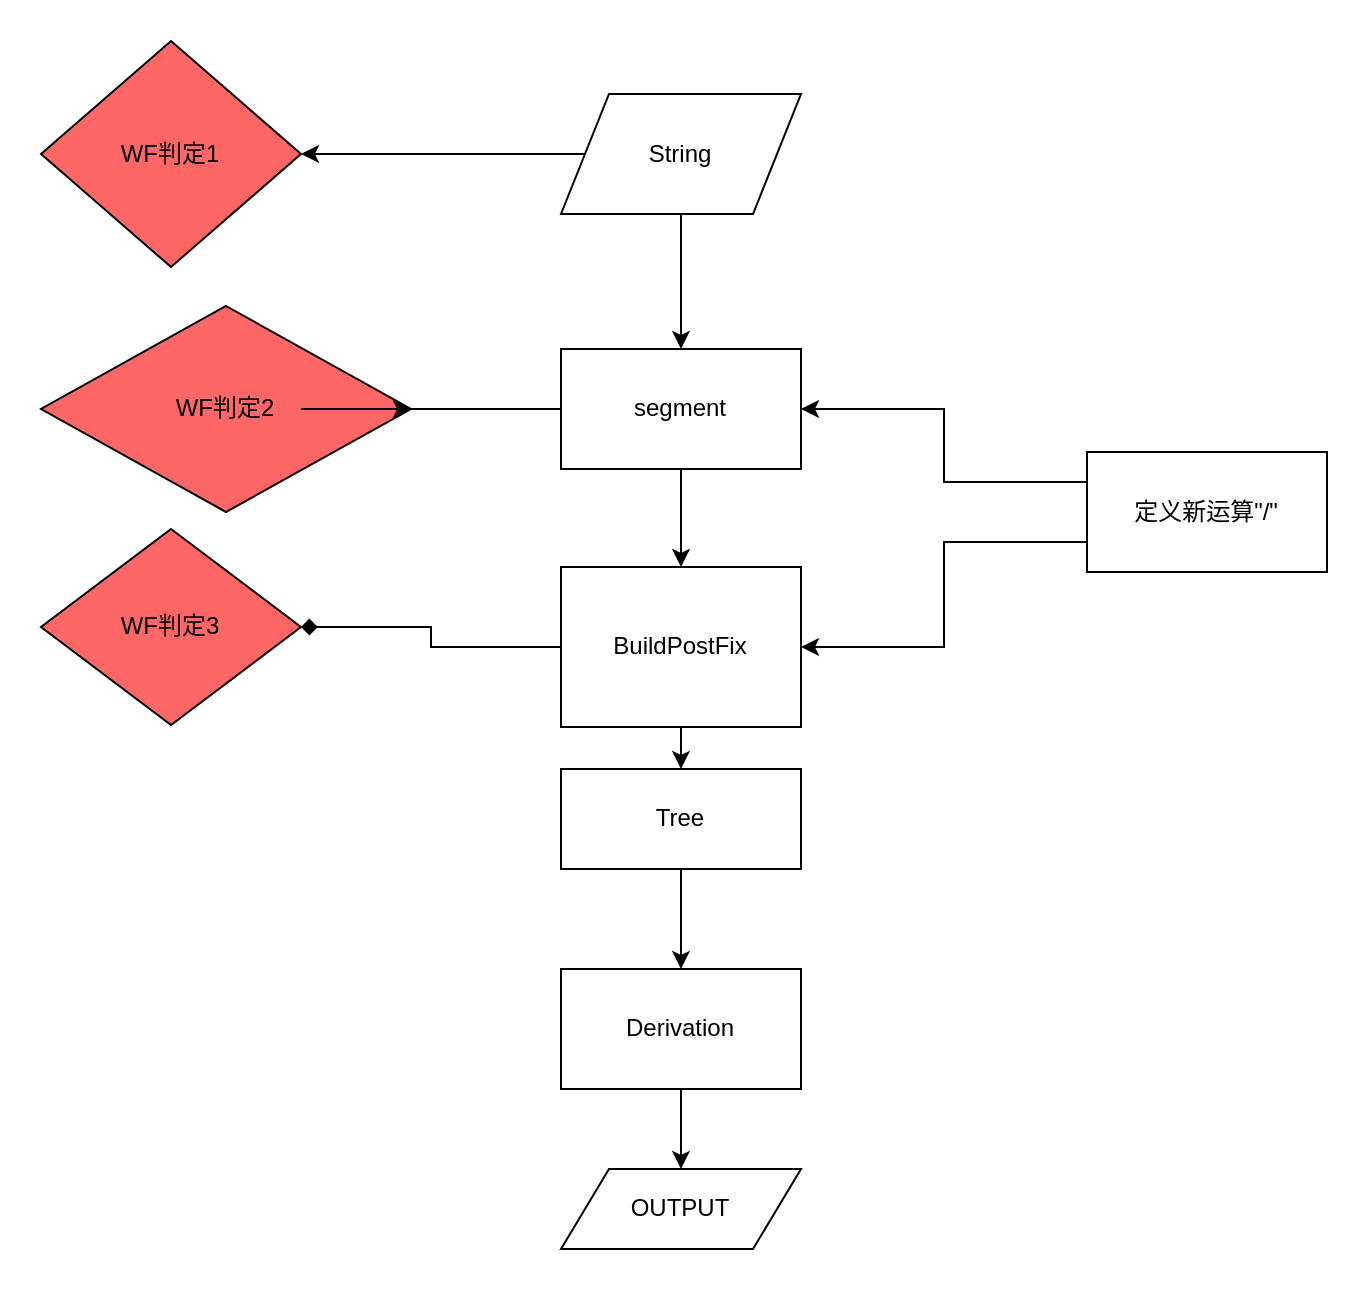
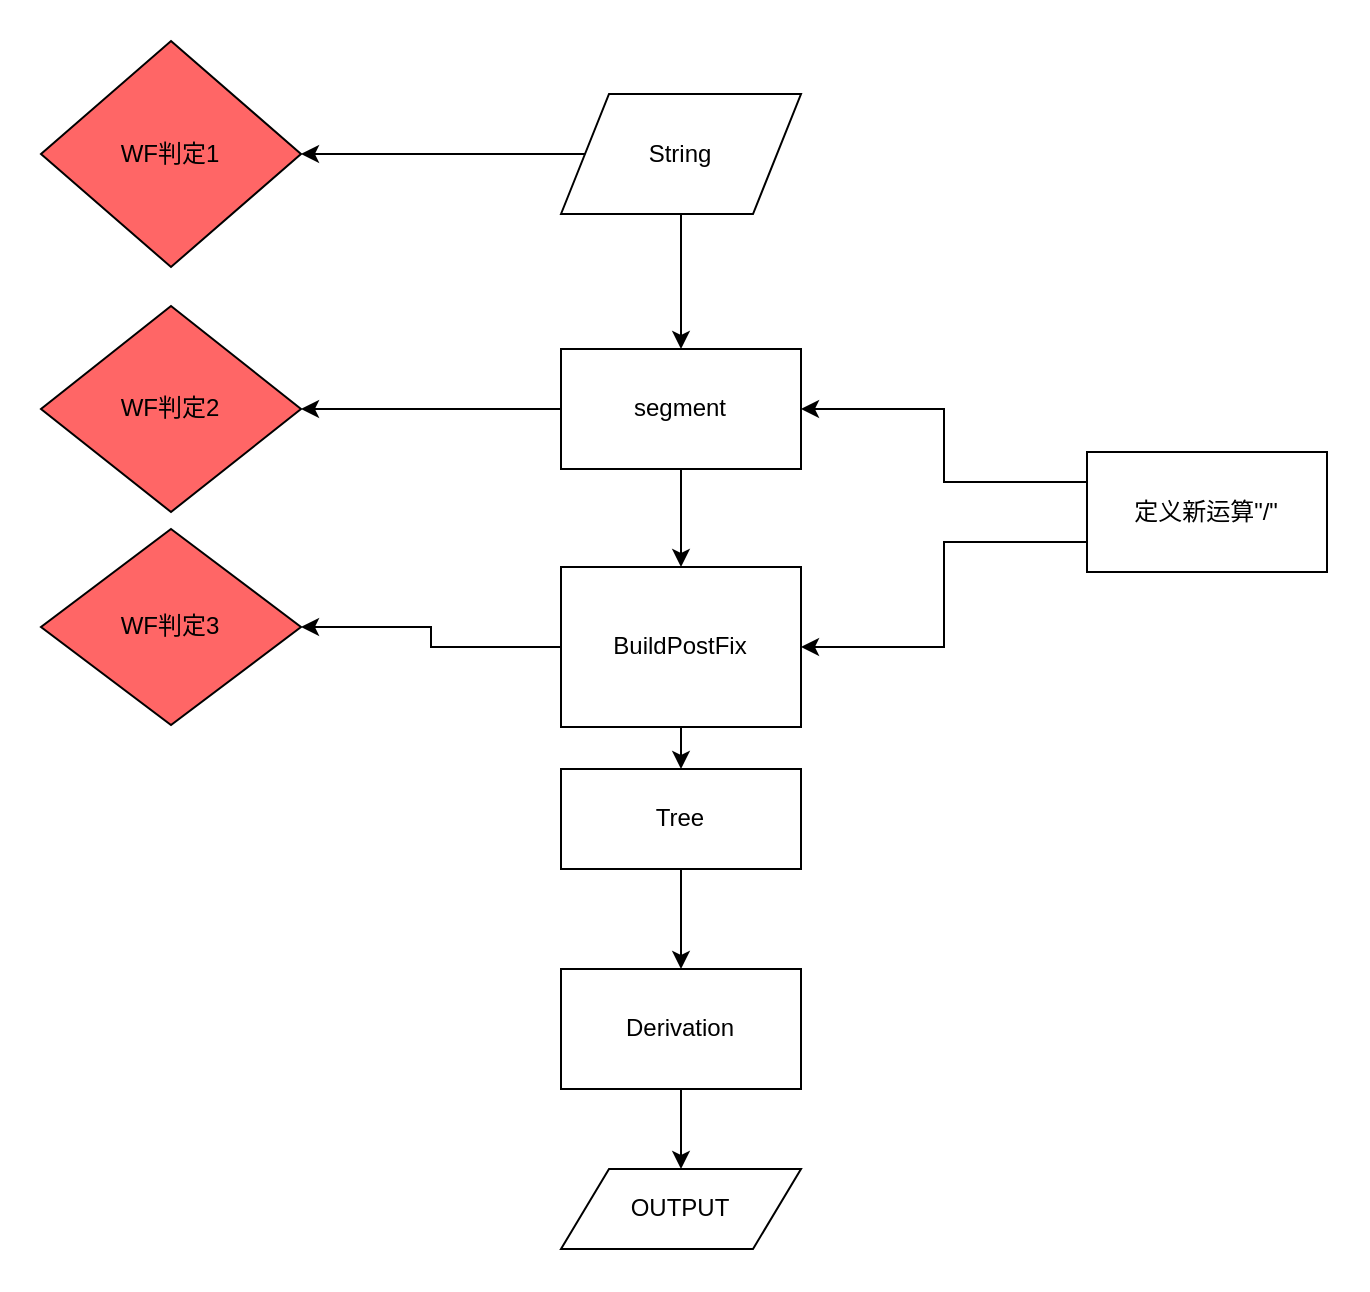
  <mxCell id="0" />
  <mxCell id="1" parent="0" />
  <mxCell id="2" value="WF判定1" style="rhombus;whiteSpace=wrap;html=1;fillColor=#FF6666;" vertex="1" parent="1"><mxGeometry x="20" y="20" width="130" height="113" as="geometry" /></mxCell>
- <mxCell id="3" value="WF判定2" style="rhombus;whiteSpace=wrap;html=1;fillColor=#FF6666;" vertex="1" parent="1"><mxGeometry x="20" y="152.5" width="185" height="103" as="geometry" /></mxCell>
+ <mxCell id="3" value="WF判定2" style="rhombus;whiteSpace=wrap;html=1;fillColor=#FF6666;" vertex="1" parent="1"><mxGeometry x="20" y="152.5" width="130" height="103" as="geometry" /></mxCell>
  <mxCell id="4" value="WF判定3" style="rhombus;whiteSpace=wrap;html=1;fillColor=#FF6666;" vertex="1" parent="1"><mxGeometry x="20" y="264" width="130" height="98" as="geometry" /></mxCell>
  <mxCell id="5" style="edgeStyle=orthogonalEdgeStyle;rounded=0;orthogonalLoop=1;jettySize=auto;html=1;exitX=0;exitY=0.5;exitDx=0;exitDy=0;entryX=1;entryY=0.5;entryDx=0;entryDy=0;" edge="1" parent="1" source="7" target="2"><mxGeometry relative="1" as="geometry" /></mxCell>
  <mxCell id="6" style="edgeStyle=orthogonalEdgeStyle;rounded=0;orthogonalLoop=1;jettySize=auto;html=1;exitX=0.5;exitY=1;exitDx=0;exitDy=0;" edge="1" parent="1" source="7"><mxGeometry relative="1" as="geometry"><mxPoint x="340" y="174" as="targetPoint" /></mxGeometry></mxCell>
  <mxCell id="7" value="String" style="shape=parallelogram;perimeter=parallelogramPerimeter;whiteSpace=wrap;html=1;fillColor=#FFFFFF;" vertex="1" parent="1"><mxGeometry x="280" y="46.5" width="120" height="60" as="geometry" /></mxCell>
  <mxCell id="8" style="edgeStyle=orthogonalEdgeStyle;rounded=0;orthogonalLoop=1;jettySize=auto;html=1;exitX=0.5;exitY=1;exitDx=0;exitDy=0;entryX=0.5;entryY=0;entryDx=0;entryDy=0;" edge="1" parent="1" source="10" target="13"><mxGeometry relative="1" as="geometry" /></mxCell>
  <mxCell id="9" style="edgeStyle=orthogonalEdgeStyle;rounded=0;orthogonalLoop=1;jettySize=auto;html=1;exitX=0;exitY=0.5;exitDx=0;exitDy=0;entryX=1;entryY=0.5;entryDx=0;entryDy=0;" edge="1" parent="1" source="10" target="3"><mxGeometry relative="1" as="geometry"><Array as="points"><mxPoint x="150" y="204" /></Array></mxGeometry></mxCell>
  <mxCell id="10" value="segment" style="rounded=0;whiteSpace=wrap;html=1;fillColor=#FFFFFF;" vertex="1" parent="1"><mxGeometry x="280" y="174" width="120" height="60" as="geometry" /></mxCell>
- <mxCell id="11" style="edgeStyle=orthogonalEdgeStyle;rounded=0;orthogonalLoop=1;jettySize=auto;html=1;exitX=0;exitY=0.5;exitDx=0;exitDy=0;entryX=1;entryY=0.5;entryDx=0;entryDy=0;endArrow=diamond;" edge="1" parent="1" source="13" target="4"><mxGeometry relative="1" as="geometry" /></mxCell>
+ <mxCell id="11" style="edgeStyle=orthogonalEdgeStyle;rounded=0;orthogonalLoop=1;jettySize=auto;html=1;exitX=0;exitY=0.5;exitDx=0;exitDy=0;entryX=1;entryY=0.5;entryDx=0;entryDy=0;" edge="1" parent="1" source="13" target="4"><mxGeometry relative="1" as="geometry" /></mxCell>
  <mxCell id="12" style="edgeStyle=orthogonalEdgeStyle;rounded=0;orthogonalLoop=1;jettySize=auto;html=1;exitX=0.5;exitY=1;exitDx=0;exitDy=0;" edge="1" parent="1" source="13"><mxGeometry relative="1" as="geometry"><mxPoint x="340" y="384" as="targetPoint" /></mxGeometry></mxCell>
  <mxCell id="13" value="BuildPostFix" style="rounded=0;whiteSpace=wrap;html=1;fillColor=#FFFFFF;" vertex="1" parent="1"><mxGeometry x="280" y="283" width="120" height="80" as="geometry" /></mxCell>
  <mxCell id="14" style="edgeStyle=orthogonalEdgeStyle;rounded=0;orthogonalLoop=1;jettySize=auto;html=1;exitX=0.5;exitY=1;exitDx=0;exitDy=0;" edge="1" parent="1" source="15" target="16"><mxGeometry relative="1" as="geometry"><mxPoint x="340" y="484" as="targetPoint" /></mxGeometry></mxCell>
  <mxCell id="15" value="Tree" style="rounded=0;whiteSpace=wrap;html=1;fillColor=#FFFFFF;" vertex="1" parent="1"><mxGeometry x="280" y="384" width="120" height="50" as="geometry" /></mxCell>
  <mxCell id="16" value="Derivation" style="rounded=0;whiteSpace=wrap;html=1;" vertex="1" parent="1"><mxGeometry x="280" y="484" width="120" height="60" as="geometry" /></mxCell>
  <mxCell id="17" value="OUTPUT" style="shape=parallelogram;perimeter=parallelogramPerimeter;whiteSpace=wrap;html=1;fillColor=#FFFFFF;" vertex="1" parent="1"><mxGeometry x="280" y="584" width="120" height="40" as="geometry" /></mxCell>
  <mxCell id="18" value="" style="edgeStyle=orthogonalEdgeStyle;rounded=0;orthogonalLoop=1;jettySize=auto;html=1;" edge="1" parent="1" source="16" target="17"><mxGeometry relative="1" as="geometry"><mxPoint x="340" y="544" as="sourcePoint" /><mxPoint x="340" y="624" as="targetPoint" /></mxGeometry></mxCell>
  <mxCell id="19" style="edgeStyle=orthogonalEdgeStyle;rounded=0;orthogonalLoop=1;jettySize=auto;html=1;exitX=0;exitY=0.25;exitDx=0;exitDy=0;entryX=1;entryY=0.5;entryDx=0;entryDy=0;" edge="1" parent="1" source="21" target="10"><mxGeometry relative="1" as="geometry" /></mxCell>
  <mxCell id="20" style="edgeStyle=orthogonalEdgeStyle;rounded=0;orthogonalLoop=1;jettySize=auto;html=1;exitX=0;exitY=0.75;exitDx=0;exitDy=0;entryX=1;entryY=0.5;entryDx=0;entryDy=0;" edge="1" parent="1" source="21" target="13"><mxGeometry relative="1" as="geometry" /></mxCell>
  <mxCell id="21" value="定义新运算&quot;/&quot;" style="rounded=0;whiteSpace=wrap;html=1;fillColor=#FFFFFF;" vertex="1" parent="1"><mxGeometry x="543" y="225.5" width="120" height="60" as="geometry" /></mxCell>
